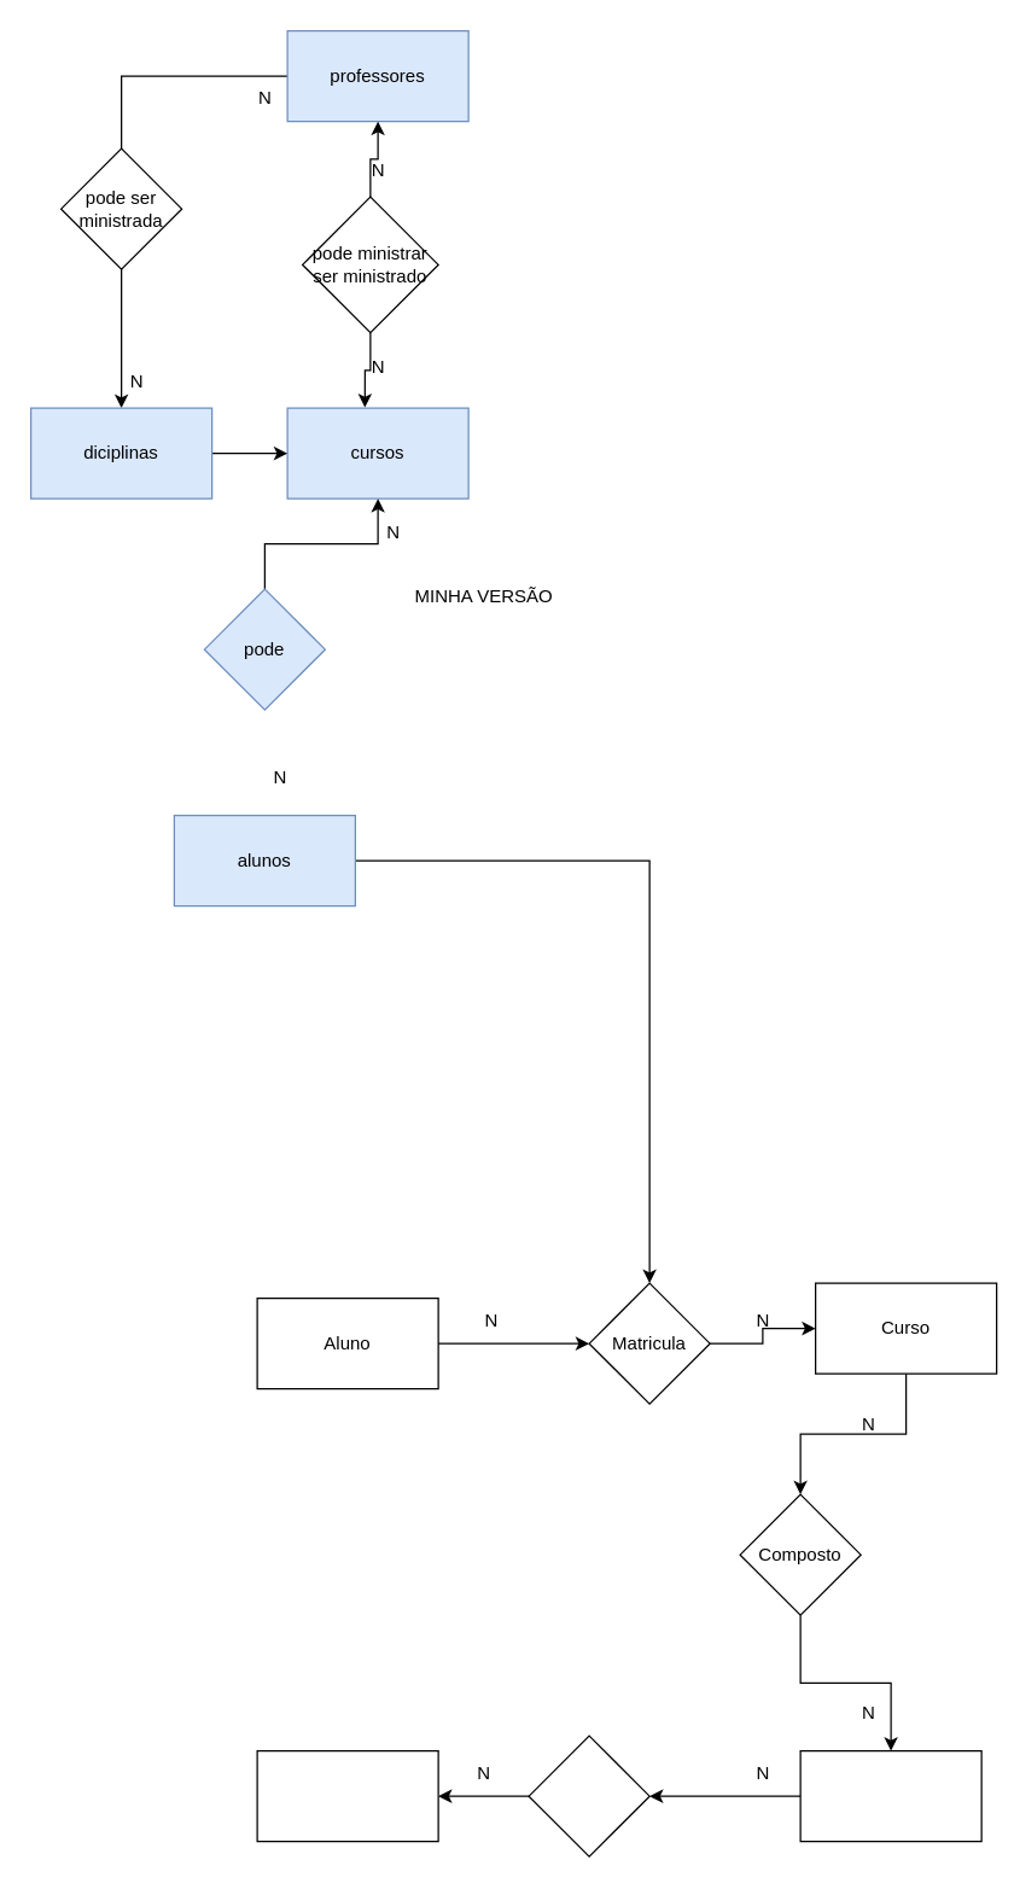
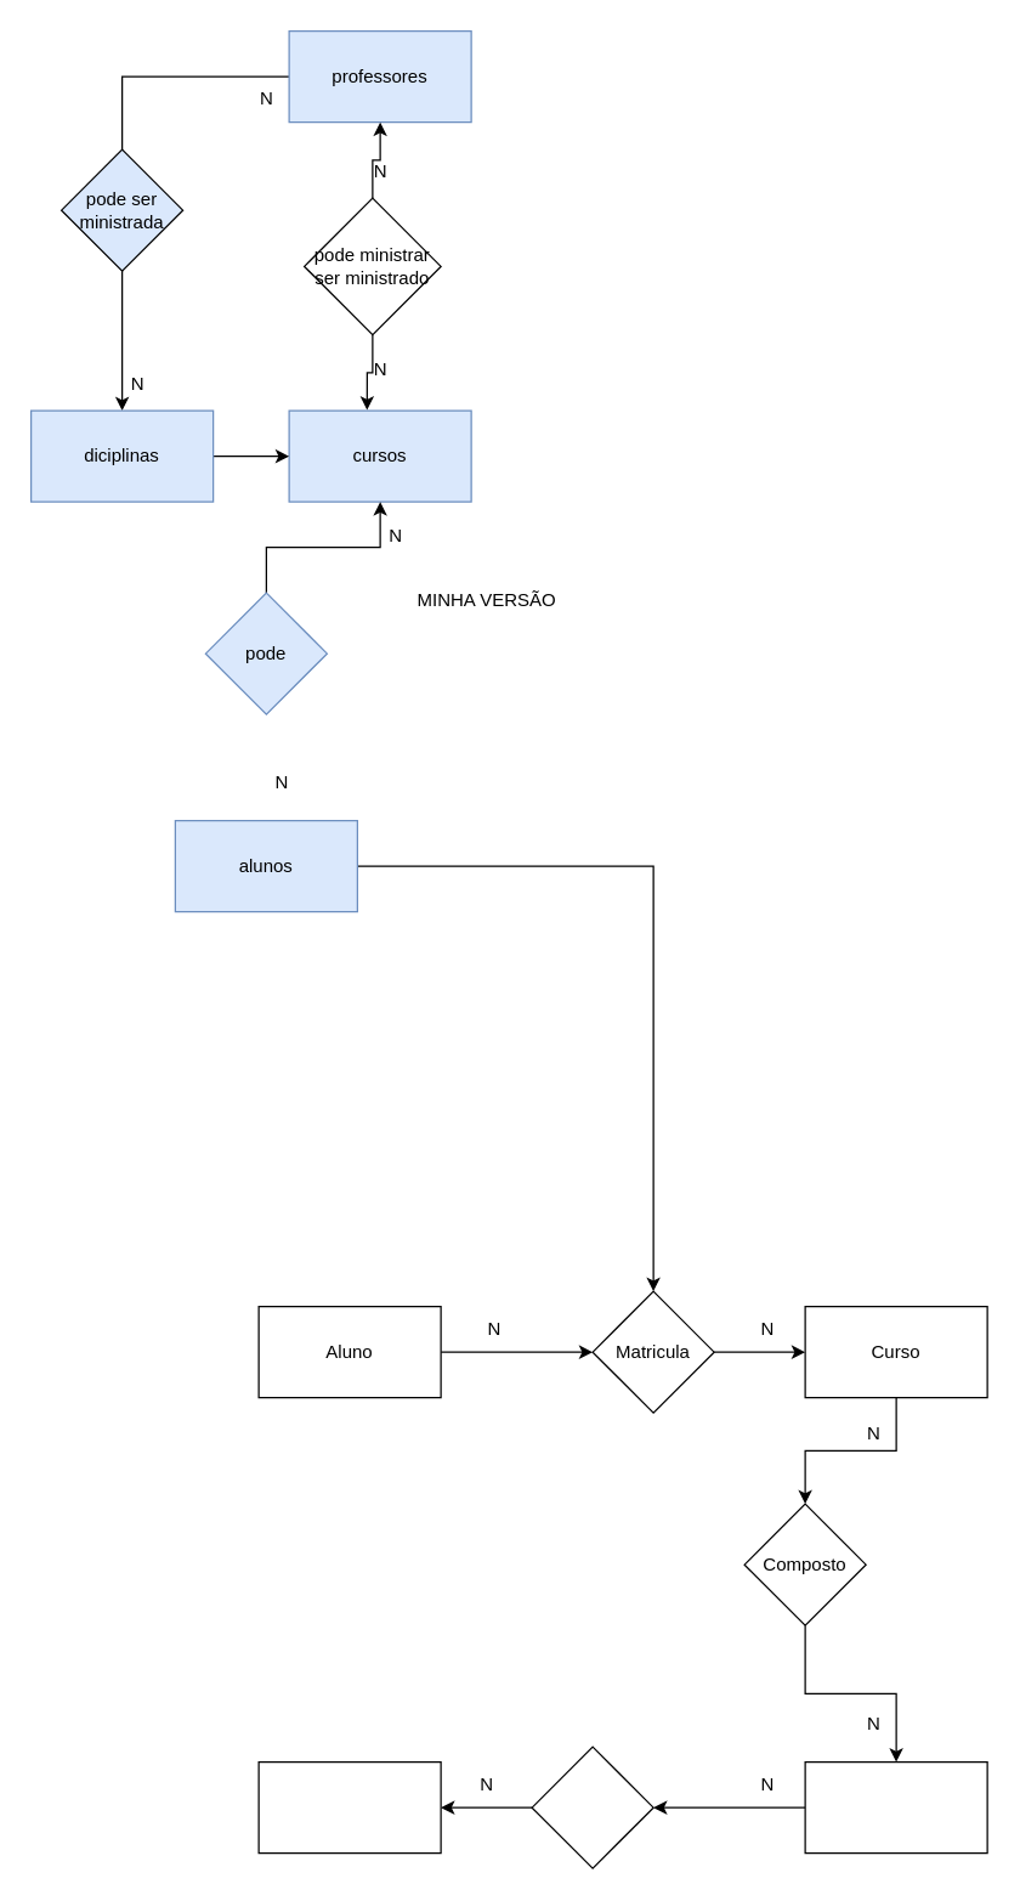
  <mxCell id="0" />
  <mxCell id="1" parent="0" />
  <mxCell id="2" value="" style="edgeStyle=orthogonalEdgeStyle;rounded=0;orthogonalLoop=1;jettySize=auto;html=1;" edge="1" parent="1" source="3" target="25"><mxGeometry relative="1" as="geometry" /></mxCell>
  <mxCell id="3" value="alunos" style="rounded=0;whiteSpace=wrap;html=1;fillColor=#dae8fc;strokeColor=#6c8ebf;" vertex="1" parent="1"><mxGeometry x="115" y="540" width="120" height="60" as="geometry" /></mxCell>
  <mxCell id="4" style="edgeStyle=orthogonalEdgeStyle;rounded=0;orthogonalLoop=1;jettySize=auto;html=1;entryX=0.5;entryY=0;entryDx=0;entryDy=0;" edge="1" parent="1" source="5" target="8"><mxGeometry relative="1" as="geometry" /></mxCell>
  <mxCell id="5" value="professores" style="rounded=0;whiteSpace=wrap;html=1;fillColor=#dae8fc;strokeColor=#6c8ebf;" vertex="1" parent="1"><mxGeometry x="190" y="20" width="120" height="60" as="geometry" /></mxCell>
  <mxCell id="6" value="cursos" style="rounded=0;whiteSpace=wrap;html=1;fillColor=#dae8fc;strokeColor=#6c8ebf;" vertex="1" parent="1"><mxGeometry x="190" y="270" width="120" height="60" as="geometry" /></mxCell>
  <mxCell id="7" value="" style="edgeStyle=orthogonalEdgeStyle;rounded=0;orthogonalLoop=1;jettySize=auto;html=1;" edge="1" parent="1" source="8"><mxGeometry relative="1" as="geometry"><mxPoint x="190" y="300" as="targetPoint" /></mxGeometry></mxCell>
  <mxCell id="8" value="diciplinas" style="rounded=0;whiteSpace=wrap;html=1;fillColor=#dae8fc;strokeColor=#6c8ebf;" vertex="1" parent="1"><mxGeometry x="20" y="270" width="120" height="60" as="geometry" /></mxCell>
  <mxCell id="9" style="edgeStyle=orthogonalEdgeStyle;rounded=0;orthogonalLoop=1;jettySize=auto;html=1;" edge="1" parent="1" source="10" target="5"><mxGeometry relative="1" as="geometry" /></mxCell>
  <mxCell id="10" value="pode ministrar&lt;br&gt;ser ministrado" style="rhombus;whiteSpace=wrap;html=1;" vertex="1" parent="1"><mxGeometry x="200" y="130" width="90" height="90" as="geometry" /></mxCell>
  <mxCell id="11" style="edgeStyle=orthogonalEdgeStyle;rounded=0;orthogonalLoop=1;jettySize=auto;html=1;entryX=0.428;entryY=-0.007;entryDx=0;entryDy=0;entryPerimeter=0;" edge="1" parent="1" source="10" target="6"><mxGeometry relative="1" as="geometry" /></mxCell>
  <mxCell id="12" value="N" style="text;html=1;align=center;verticalAlign=middle;resizable=0;points=[];autosize=1;strokeColor=none;fillColor=none;" vertex="1" parent="1"><mxGeometry x="235" y="98" width="30" height="30" as="geometry" /></mxCell>
  <mxCell id="13" value="N" style="text;html=1;align=center;verticalAlign=middle;resizable=0;points=[];autosize=1;strokeColor=none;fillColor=none;" vertex="1" parent="1"><mxGeometry x="235" y="228" width="30" height="30" as="geometry" /></mxCell>
  <mxCell id="14" value="N" style="text;html=1;align=center;verticalAlign=middle;resizable=0;points=[];autosize=1;strokeColor=none;fillColor=none;" vertex="1" parent="1"><mxGeometry x="160" y="50" width="30" height="30" as="geometry" /></mxCell>
  <mxCell id="15" value="N" style="text;html=1;align=center;verticalAlign=middle;resizable=0;points=[];autosize=1;strokeColor=none;fillColor=none;" vertex="1" parent="1"><mxGeometry x="75" y="238" width="30" height="30" as="geometry" /></mxCell>
  <mxCell id="16" style="edgeStyle=orthogonalEdgeStyle;rounded=0;orthogonalLoop=1;jettySize=auto;html=1;" edge="1" parent="1" source="17" target="6"><mxGeometry relative="1" as="geometry" /></mxCell>
  <mxCell id="17" value="pode" style="rhombus;whiteSpace=wrap;html=1;fillColor=#dae8fc;strokeColor=#6c8ebf;rounded=0;" vertex="1" parent="1"><mxGeometry x="135" y="390" width="80" height="80" as="geometry" /></mxCell>
- <mxCell id="18" value="pode ser ministrada" style="rhombus;whiteSpace=wrap;html=1;" vertex="1" parent="1"><mxGeometry x="40" y="98" width="80" height="80" as="geometry" /></mxCell>
+ <mxCell id="18" value="pode ser ministrada" style="rhombus;whiteSpace=wrap;html=1;fillColor=#dae8fc;" vertex="1" parent="1"><mxGeometry x="40" y="98" width="80" height="80" as="geometry" /></mxCell>
  <mxCell id="19" value="N" style="text;html=1;align=center;verticalAlign=middle;resizable=0;points=[];autosize=1;strokeColor=none;fillColor=none;" vertex="1" parent="1"><mxGeometry x="170" y="500" width="30" height="30" as="geometry" /></mxCell>
  <mxCell id="20" value="N" style="text;html=1;align=center;verticalAlign=middle;resizable=0;points=[];autosize=1;strokeColor=none;fillColor=none;" vertex="1" parent="1"><mxGeometry x="245" y="338" width="30" height="30" as="geometry" /></mxCell>
  <mxCell id="21" value="MINHA VERSÃO" style="text;html=1;align=center;verticalAlign=middle;resizable=0;points=[];autosize=1;strokeColor=none;fillColor=none;" vertex="1" parent="1"><mxGeometry x="265" y="380" width="110" height="30" as="geometry" /></mxCell>
  <mxCell id="22" value="" style="edgeStyle=orthogonalEdgeStyle;rounded=0;orthogonalLoop=1;jettySize=auto;html=1;" edge="1" parent="1" source="23" target="25"><mxGeometry relative="1" as="geometry" /></mxCell>
  <mxCell id="23" value="Aluno" style="rounded=0;whiteSpace=wrap;html=1;" vertex="1" parent="1"><mxGeometry x="170" y="860" width="120" height="60" as="geometry" /></mxCell>
  <mxCell id="24" style="edgeStyle=orthogonalEdgeStyle;rounded=0;orthogonalLoop=1;jettySize=auto;html=1;entryX=0;entryY=0.5;entryDx=0;entryDy=0;" edge="1" parent="1" source="25" target="27"><mxGeometry relative="1" as="geometry" /></mxCell>
  <mxCell id="25" value="Matricula" style="rhombus;whiteSpace=wrap;html=1;rounded=0;" vertex="1" parent="1"><mxGeometry x="390" y="850" width="80" height="80" as="geometry" /></mxCell>
  <mxCell id="26" value="" style="edgeStyle=orthogonalEdgeStyle;rounded=0;orthogonalLoop=1;jettySize=auto;html=1;" edge="1" parent="1" source="27" target="29"><mxGeometry relative="1" as="geometry" /></mxCell>
- <mxCell id="27" value="Curso" style="whiteSpace=wrap;html=1;rounded=0;" vertex="1" parent="1"><mxGeometry x="540" y="850" width="120" height="60" as="geometry" /></mxCell>
+ <mxCell id="27" value="Curso" style="whiteSpace=wrap;html=1;rounded=0;" vertex="1" parent="1"><mxGeometry x="530" y="860" width="120" height="60" as="geometry" /></mxCell>
  <mxCell id="28" value="" style="edgeStyle=orthogonalEdgeStyle;rounded=0;orthogonalLoop=1;jettySize=auto;html=1;" edge="1" parent="1" source="29" target="31"><mxGeometry relative="1" as="geometry" /></mxCell>
  <mxCell id="29" value="Composto" style="rhombus;whiteSpace=wrap;html=1;rounded=0;" vertex="1" parent="1"><mxGeometry x="490" y="990" width="80" height="80" as="geometry" /></mxCell>
  <mxCell id="30" value="" style="edgeStyle=orthogonalEdgeStyle;rounded=0;orthogonalLoop=1;jettySize=auto;html=1;" edge="1" parent="1" source="31" target="33"><mxGeometry relative="1" as="geometry" /></mxCell>
  <mxCell id="31" value="" style="whiteSpace=wrap;html=1;rounded=0;" vertex="1" parent="1"><mxGeometry x="530" y="1160" width="120" height="60" as="geometry" /></mxCell>
  <mxCell id="32" value="" style="edgeStyle=orthogonalEdgeStyle;rounded=0;orthogonalLoop=1;jettySize=auto;html=1;" edge="1" parent="1" source="33" target="34"><mxGeometry relative="1" as="geometry" /></mxCell>
  <mxCell id="33" value="" style="rhombus;whiteSpace=wrap;html=1;rounded=0;" vertex="1" parent="1"><mxGeometry x="350" y="1150" width="80" height="80" as="geometry" /></mxCell>
  <mxCell id="34" value="" style="whiteSpace=wrap;html=1;rounded=0;" vertex="1" parent="1"><mxGeometry x="170" y="1160" width="120" height="60" as="geometry" /></mxCell>
  <mxCell id="35" value="N" style="text;html=1;align=center;verticalAlign=middle;resizable=0;points=[];autosize=1;strokeColor=none;fillColor=none;" vertex="1" parent="1"><mxGeometry x="310" y="860" width="30" height="30" as="geometry" /></mxCell>
  <mxCell id="36" value="N" style="text;html=1;align=center;verticalAlign=middle;resizable=0;points=[];autosize=1;strokeColor=none;fillColor=none;" vertex="1" parent="1"><mxGeometry x="560" y="929" width="30" height="30" as="geometry" /></mxCell>
  <mxCell id="37" value="N" style="text;html=1;align=center;verticalAlign=middle;resizable=0;points=[];autosize=1;strokeColor=none;fillColor=none;" vertex="1" parent="1"><mxGeometry x="490" y="1160" width="30" height="30" as="geometry" /></mxCell>
  <mxCell id="38" value="N" style="text;html=1;align=center;verticalAlign=middle;resizable=0;points=[];autosize=1;strokeColor=none;fillColor=none;" vertex="1" parent="1"><mxGeometry x="305" y="1160" width="30" height="30" as="geometry" /></mxCell>
  <mxCell id="39" value="N" style="text;html=1;align=center;verticalAlign=middle;resizable=0;points=[];autosize=1;strokeColor=none;fillColor=none;" vertex="1" parent="1"><mxGeometry x="560" y="1120" width="30" height="30" as="geometry" /></mxCell>
  <mxCell id="40" value="N" style="text;html=1;align=center;verticalAlign=middle;resizable=0;points=[];autosize=1;strokeColor=none;fillColor=none;" vertex="1" parent="1"><mxGeometry x="490" y="860" width="30" height="30" as="geometry" /></mxCell>
